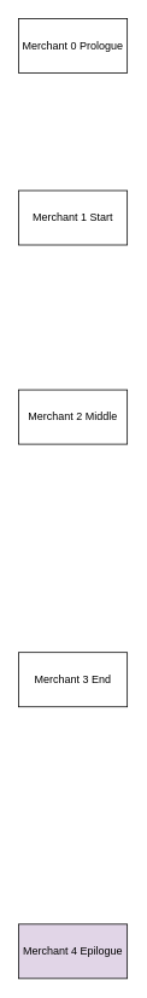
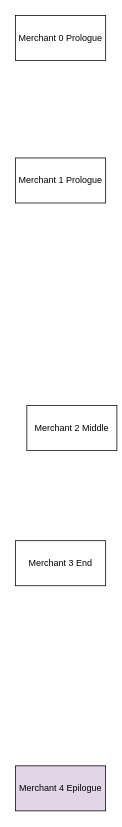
  <mxCell id="0" />
  <mxCell id="1" parent="0" />
  <mxCell id="2" value="Merchant 0 Prologue" style="rounded=0;whiteSpace=wrap;html=1;" vertex="1" parent="1"><mxGeometry x="20" y="20" width="120" height="60" as="geometry" /></mxCell>
- <mxCell id="3" value="Merchant 1 Start" style="rounded=0;whiteSpace=wrap;html=1;" vertex="1" parent="1"><mxGeometry x="20" y="210" width="120" height="60" as="geometry" /></mxCell>
- <mxCell id="4" value="Merchant 2 Middle" style="rounded=0;whiteSpace=wrap;html=1;" vertex="1" parent="1"><mxGeometry x="20" y="430" width="120" height="60" as="geometry" /></mxCell>
+ <mxCell id="3" value="Merchant 1 Prologue" style="rounded=0;whiteSpace=wrap;html=1;" vertex="1" parent="1"><mxGeometry x="20" y="210" width="120" height="60" as="geometry" /></mxCell>
+ <mxCell id="4" value="Merchant 2 Middle" style="rounded=0;whiteSpace=wrap;html=1;" vertex="1" parent="1"><mxGeometry x="35" y="540" width="120" height="60" as="geometry" /></mxCell>
  <mxCell id="5" value="Merchant 3 End" style="rounded=0;whiteSpace=wrap;html=1;" vertex="1" parent="1"><mxGeometry x="20" y="720" width="120" height="60" as="geometry" /></mxCell>
  <mxCell id="6" value="Merchant 4 Epilogue" style="rounded=0;whiteSpace=wrap;html=1;fillColor=#e1d5e7;" vertex="1" parent="1"><mxGeometry x="20" y="1020" width="120" height="60" as="geometry" /></mxCell>
